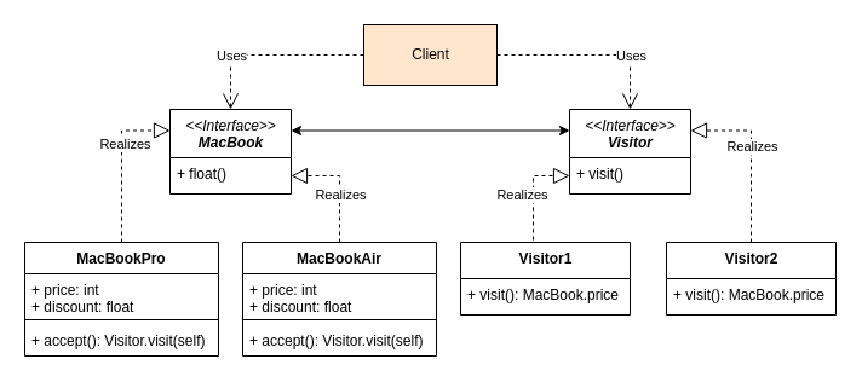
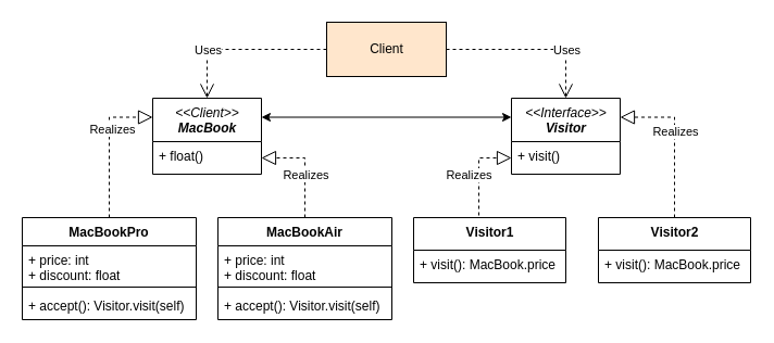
  <mxCell id="0" />
  <mxCell id="1" parent="0" />
- <mxCell id="2" value="&amp;lt;&amp;lt;Interface&amp;gt;&amp;gt;&lt;br&gt;&lt;b&gt;MacBook&lt;/b&gt;" style="swimlane;fontStyle=2;align=center;verticalAlign=top;childLayout=stackLayout;horizontal=1;startSize=40;horizontalStack=0;resizeParent=1;resizeParentMax=0;resizeLast=0;collapsible=1;marginBottom=0;html=1;" vertex="1" parent="1"><mxGeometry x="140" y="90" width="100" height="70" as="geometry" /></mxCell>
+ <mxCell id="2" value="&amp;lt;&amp;lt;Client&amp;gt;&amp;gt;&lt;br&gt;&lt;b&gt;MacBook&lt;/b&gt;" style="swimlane;fontStyle=2;align=center;verticalAlign=top;childLayout=stackLayout;horizontal=1;startSize=40;horizontalStack=0;resizeParent=1;resizeParentMax=0;resizeLast=0;collapsible=1;marginBottom=0;html=1;" vertex="1" parent="1"><mxGeometry x="140" y="90" width="100" height="70" as="geometry" /></mxCell>
  <mxCell id="3" value="+ float()" style="text;strokeColor=none;fillColor=none;align=left;verticalAlign=top;spacingLeft=4;spacingRight=4;overflow=hidden;rotatable=0;points=[[0,0.5],[1,0.5]];portConstraint=eastwest;" vertex="1" parent="2"><mxGeometry y="40" width="100" height="30" as="geometry" /></mxCell>
  <mxCell id="4" value="MacBookPro" style="swimlane;fontStyle=1;align=center;verticalAlign=top;childLayout=stackLayout;horizontal=1;startSize=26;horizontalStack=0;resizeParent=1;resizeParentMax=0;resizeLast=0;collapsible=1;marginBottom=0;fontColor=#000000;" vertex="1" parent="1"><mxGeometry x="20" y="200" width="160" height="94" as="geometry" /></mxCell>
  <mxCell id="5" value="+ price: int&#10;+ discount: float" style="text;strokeColor=none;fillColor=none;align=left;verticalAlign=top;spacingLeft=4;spacingRight=4;overflow=hidden;rotatable=0;points=[[0,0.5],[1,0.5]];portConstraint=eastwest;" vertex="1" parent="4"><mxGeometry y="26" width="160" height="34" as="geometry" /></mxCell>
  <mxCell id="6" value="" style="line;strokeWidth=1;fillColor=none;align=left;verticalAlign=middle;spacingTop=-1;spacingLeft=3;spacingRight=3;rotatable=0;labelPosition=right;points=[];portConstraint=eastwest;" vertex="1" parent="4"><mxGeometry y="60" width="160" height="8" as="geometry" /></mxCell>
  <mxCell id="7" value="+ accept(): Visitor.visit(self)" style="text;strokeColor=none;fillColor=none;align=left;verticalAlign=top;spacingLeft=4;spacingRight=4;overflow=hidden;rotatable=0;points=[[0,0.5],[1,0.5]];portConstraint=eastwest;" vertex="1" parent="4"><mxGeometry y="68" width="160" height="26" as="geometry" /></mxCell>
  <mxCell id="8" value="MacBookAir" style="swimlane;fontStyle=1;align=center;verticalAlign=top;childLayout=stackLayout;horizontal=1;startSize=26;horizontalStack=0;resizeParent=1;resizeParentMax=0;resizeLast=0;collapsible=1;marginBottom=0;fontColor=#000000;" vertex="1" parent="1"><mxGeometry x="200" y="200" width="160" height="94" as="geometry" /></mxCell>
  <mxCell id="9" value="+ price: int&#10;+ discount: float" style="text;strokeColor=none;fillColor=none;align=left;verticalAlign=top;spacingLeft=4;spacingRight=4;overflow=hidden;rotatable=0;points=[[0,0.5],[1,0.5]];portConstraint=eastwest;" vertex="1" parent="8"><mxGeometry y="26" width="160" height="34" as="geometry" /></mxCell>
  <mxCell id="10" value="" style="line;strokeWidth=1;fillColor=none;align=left;verticalAlign=middle;spacingTop=-1;spacingLeft=3;spacingRight=3;rotatable=0;labelPosition=right;points=[];portConstraint=eastwest;" vertex="1" parent="8"><mxGeometry y="60" width="160" height="8" as="geometry" /></mxCell>
  <mxCell id="11" value="+ accept(): Visitor.visit(self)" style="text;strokeColor=none;fillColor=none;align=left;verticalAlign=top;spacingLeft=4;spacingRight=4;overflow=hidden;rotatable=0;points=[[0,0.5],[1,0.5]];portConstraint=eastwest;" vertex="1" parent="8"><mxGeometry y="68" width="160" height="26" as="geometry" /></mxCell>
  <mxCell id="12" value="&amp;lt;&amp;lt;Interface&amp;gt;&amp;gt;&lt;br&gt;&lt;b&gt;Visitor&lt;/b&gt;" style="swimlane;fontStyle=2;align=center;verticalAlign=top;childLayout=stackLayout;horizontal=1;startSize=40;horizontalStack=0;resizeParent=1;resizeParentMax=0;resizeLast=0;collapsible=1;marginBottom=0;html=1;" vertex="1" parent="1"><mxGeometry x="470" y="90" width="100" height="70" as="geometry" /></mxCell>
  <mxCell id="13" value="+ visit()" style="text;strokeColor=none;fillColor=none;align=left;verticalAlign=top;spacingLeft=4;spacingRight=4;overflow=hidden;rotatable=0;points=[[0,0.5],[1,0.5]];portConstraint=eastwest;" vertex="1" parent="12"><mxGeometry y="40" width="100" height="30" as="geometry" /></mxCell>
  <mxCell id="14" value="&lt;span style=&quot;font-style: normal&quot;&gt;&lt;b&gt;Visitor1&lt;/b&gt;&lt;/span&gt;" style="swimlane;fontStyle=2;align=center;verticalAlign=top;childLayout=stackLayout;horizontal=1;startSize=30;horizontalStack=0;resizeParent=1;resizeParentMax=0;resizeLast=0;collapsible=1;marginBottom=0;html=1;" vertex="1" parent="1"><mxGeometry x="380" y="200" width="140" height="60" as="geometry" /></mxCell>
  <mxCell id="15" value="+ visit(): MacBook.price" style="text;strokeColor=none;fillColor=none;align=left;verticalAlign=top;spacingLeft=4;spacingRight=4;overflow=hidden;rotatable=0;points=[[0,0.5],[1,0.5]];portConstraint=eastwest;" vertex="1" parent="14"><mxGeometry y="30" width="140" height="30" as="geometry" /></mxCell>
  <mxCell id="16" value="&lt;span style=&quot;font-style: normal&quot;&gt;&lt;b&gt;Visitor2&lt;/b&gt;&lt;/span&gt;" style="swimlane;fontStyle=2;align=center;verticalAlign=top;childLayout=stackLayout;horizontal=1;startSize=30;horizontalStack=0;resizeParent=1;resizeParentMax=0;resizeLast=0;collapsible=1;marginBottom=0;html=1;" vertex="1" parent="1"><mxGeometry x="550" y="200" width="140" height="60" as="geometry" /></mxCell>
  <mxCell id="17" value="+ visit(): MacBook.price" style="text;strokeColor=none;fillColor=none;align=left;verticalAlign=top;spacingLeft=4;spacingRight=4;overflow=hidden;rotatable=0;points=[[0,0.5],[1,0.5]];portConstraint=eastwest;" vertex="1" parent="16"><mxGeometry y="30" width="140" height="30" as="geometry" /></mxCell>
  <mxCell id="18" style="edgeStyle=orthogonalEdgeStyle;rounded=0;orthogonalLoop=1;jettySize=auto;html=1;exitX=0.5;exitY=0;exitDx=0;exitDy=0;entryX=0;entryY=0.25;entryDx=0;entryDy=0;endSize=11;startSize=11;endArrow=block;endFill=0;dashed=1;" edge="1" parent="1" source="4" target="2"><mxGeometry relative="1" as="geometry"><mxPoint x="210" y="475" as="sourcePoint" /><mxPoint x="290" y="370" as="targetPoint" /></mxGeometry></mxCell>
  <mxCell id="19" value="Realizes" style="edgeLabel;html=1;align=center;verticalAlign=middle;resizable=0;points=[];fontColor=#000000;" vertex="1" connectable="0" parent="18"><mxGeometry x="0.241" y="-2" relative="1" as="geometry"><mxPoint as="offset" /></mxGeometry></mxCell>
  <mxCell id="20" style="edgeStyle=orthogonalEdgeStyle;rounded=0;orthogonalLoop=1;jettySize=auto;html=1;exitX=0.5;exitY=0;exitDx=0;exitDy=0;entryX=0;entryY=0.5;entryDx=0;entryDy=0;endSize=11;startSize=11;endArrow=block;endFill=0;dashed=1;" edge="1" parent="1" source="14" target="13"><mxGeometry relative="1" as="geometry"><mxPoint x="330" y="182.5" as="sourcePoint" /><mxPoint x="370" y="90" as="targetPoint" /><Array as="points"><mxPoint x="440" y="200" /><mxPoint x="440" y="145" /></Array></mxGeometry></mxCell>
  <mxCell id="21" value="Realizes" style="edgeLabel;html=1;align=center;verticalAlign=middle;resizable=0;points=[];fontColor=#000000;" vertex="1" connectable="0" parent="20"><mxGeometry x="0.241" y="-2" relative="1" as="geometry"><mxPoint x="-12" y="9" as="offset" /></mxGeometry></mxCell>
  <mxCell id="22" style="edgeStyle=orthogonalEdgeStyle;rounded=0;orthogonalLoop=1;jettySize=auto;html=1;exitX=0.5;exitY=0;exitDx=0;exitDy=0;entryX=1;entryY=0.5;entryDx=0;entryDy=0;endSize=11;startSize=11;endArrow=block;endFill=0;dashed=1;" edge="1" parent="1" source="8" target="3"><mxGeometry relative="1" as="geometry"><mxPoint x="480" y="210" as="sourcePoint" /><mxPoint x="500" y="117.5" as="targetPoint" /></mxGeometry></mxCell>
  <mxCell id="23" value="Realizes" style="edgeLabel;html=1;align=center;verticalAlign=middle;resizable=0;points=[];fontColor=#000000;" vertex="1" connectable="0" parent="22"><mxGeometry x="0.241" y="-2" relative="1" as="geometry"><mxPoint x="4" y="17" as="offset" /></mxGeometry></mxCell>
  <mxCell id="24" style="edgeStyle=orthogonalEdgeStyle;rounded=0;orthogonalLoop=1;jettySize=auto;html=1;exitX=0.5;exitY=0;exitDx=0;exitDy=0;entryX=1;entryY=0.25;entryDx=0;entryDy=0;endSize=11;startSize=11;endArrow=block;endFill=0;dashed=1;" edge="1" parent="1" source="16" target="12"><mxGeometry relative="1" as="geometry"><mxPoint x="270" y="210" as="sourcePoint" /><mxPoint x="230" y="117.5" as="targetPoint" /></mxGeometry></mxCell>
  <mxCell id="25" value="Realizes" style="edgeLabel;html=1;align=center;verticalAlign=middle;resizable=0;points=[];fontColor=#000000;" vertex="1" connectable="0" parent="24"><mxGeometry x="0.241" y="-2" relative="1" as="geometry"><mxPoint x="-2" y="8" as="offset" /></mxGeometry></mxCell>
  <mxCell id="26" value="" style="endArrow=classic;startArrow=classic;html=1;exitX=1;exitY=0.25;exitDx=0;exitDy=0;entryX=0;entryY=0.25;entryDx=0;entryDy=0;" edge="1" parent="1" source="2" target="12"><mxGeometry width="50" height="50" relative="1" as="geometry"><mxPoint x="340" y="180" as="sourcePoint" /><mxPoint x="390" y="130" as="targetPoint" /></mxGeometry></mxCell>
  <mxCell id="27" value="Client" style="html=1;fillColor=#ffe6cc;" vertex="1" parent="1"><mxGeometry x="300" y="20" width="110" height="50" as="geometry" /></mxCell>
  <mxCell id="28" style="edgeStyle=orthogonalEdgeStyle;rounded=0;orthogonalLoop=1;jettySize=auto;html=1;exitX=1;exitY=0.5;exitDx=0;exitDy=0;endSize=11;startSize=11;endArrow=open;endFill=0;dashed=1;fontColor=#000000;" edge="1" parent="1" source="27" target="12"><mxGeometry relative="1" as="geometry"><mxPoint x="799.2" y="90.049" as="sourcePoint" /><mxPoint x="750" y="177.917" as="targetPoint" /></mxGeometry></mxCell>
  <mxCell id="29" value="Uses" style="edgeLabel;html=1;align=center;verticalAlign=middle;resizable=0;points=[];fontColor=#000000;" vertex="1" connectable="0" parent="28"><mxGeometry x="0.241" y="-2" relative="1" as="geometry"><mxPoint x="14" y="-2" as="offset" /></mxGeometry></mxCell>
  <mxCell id="30" style="edgeStyle=orthogonalEdgeStyle;rounded=0;orthogonalLoop=1;jettySize=auto;html=1;exitX=0;exitY=0.5;exitDx=0;exitDy=0;endSize=11;startSize=11;endArrow=open;endFill=0;dashed=1;fontColor=#000000;entryX=0.5;entryY=0;entryDx=0;entryDy=0;" edge="1" parent="1" source="27" target="2"><mxGeometry relative="1" as="geometry"><mxPoint x="420" y="55" as="sourcePoint" /><mxPoint x="530" y="120" as="targetPoint" /></mxGeometry></mxCell>
  <mxCell id="31" value="Uses" style="edgeLabel;html=1;align=center;verticalAlign=middle;resizable=0;points=[];fontColor=#000000;" vertex="1" connectable="0" parent="30"><mxGeometry x="0.241" y="-2" relative="1" as="geometry"><mxPoint x="-14" y="2" as="offset" /></mxGeometry></mxCell>
